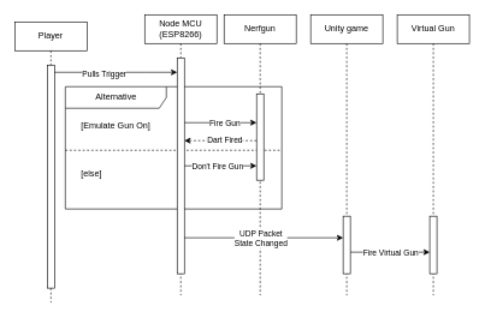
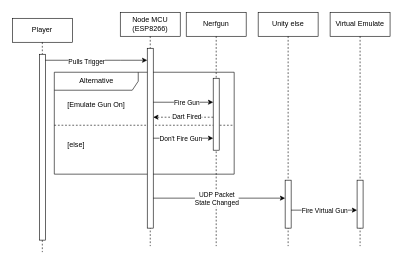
  <mxCell id="0" />
  <mxCell id="1" parent="0" />
  <mxCell id="2" value="Alternative" style="shape=umlFrame;tabWidth=110;tabHeight=30;tabPosition=left;html=1;boundedLbl=1;labelInHeader=1;width=140;height=30;" vertex="1" parent="1"><mxGeometry x="90" y="120" width="300" height="170" as="geometry" /></mxCell>
  <mxCell id="3" value="[Emulate Gun On]" style="text" vertex="1" parent="2"><mxGeometry width="100" height="20" relative="1" as="geometry"><mxPoint x="20" y="40" as="offset" /></mxGeometry></mxCell>
  <mxCell id="4" value="[else]" style="line;strokeWidth=1;dashed=1;labelPosition=center;verticalLabelPosition=bottom;align=left;verticalAlign=top;spacingLeft=20;spacingTop=15;" vertex="1" parent="2"><mxGeometry y="85.0" width="300" height="6.8" as="geometry" /></mxCell>
  <mxCell id="5" value="Node MCU (ESP8266)" style="shape=umlLifeline;perimeter=lifelinePerimeter;whiteSpace=wrap;html=1;container=1;collapsible=0;recursiveResize=0;outlineConnect=0;" vertex="1" parent="1"><mxGeometry x="200" y="20" width="100" height="390" as="geometry" /></mxCell>
  <mxCell id="6" value="" style="html=1;points=[];perimeter=orthogonalPerimeter;" vertex="1" parent="5"><mxGeometry x="45" y="60" width="10" height="300" as="geometry" /></mxCell>
- <mxCell id="7" value="Unity game" style="shape=umlLifeline;perimeter=lifelinePerimeter;whiteSpace=wrap;html=1;container=1;collapsible=0;recursiveResize=0;outlineConnect=0;" vertex="1" parent="1"><mxGeometry x="430" y="20" width="100" height="390" as="geometry" /></mxCell>
+ <mxCell id="7" value="Unity else" style="shape=umlLifeline;perimeter=lifelinePerimeter;whiteSpace=wrap;html=1;container=1;collapsible=0;recursiveResize=0;outlineConnect=0;" vertex="1" parent="1"><mxGeometry x="430" y="20" width="100" height="390" as="geometry" /></mxCell>
  <mxCell id="8" value="" style="html=1;points=[];perimeter=orthogonalPerimeter;" vertex="1" parent="7"><mxGeometry x="45" y="280" width="10" height="80" as="geometry" /></mxCell>
- <mxCell id="9" value="Virtual Gun" style="shape=umlLifeline;perimeter=lifelinePerimeter;whiteSpace=wrap;html=1;container=1;collapsible=0;recursiveResize=0;outlineConnect=0;" vertex="1" parent="1"><mxGeometry x="550" y="20" width="100" height="390" as="geometry" /></mxCell>
+ <mxCell id="9" value="Virtual Emulate" style="shape=umlLifeline;perimeter=lifelinePerimeter;whiteSpace=wrap;html=1;container=1;collapsible=0;recursiveResize=0;outlineConnect=0;" vertex="1" parent="1"><mxGeometry x="550" y="20" width="100" height="390" as="geometry" /></mxCell>
  <mxCell id="10" value="" style="html=1;points=[];perimeter=orthogonalPerimeter;" vertex="1" parent="9"><mxGeometry x="45" y="280" width="10" height="80" as="geometry" /></mxCell>
  <mxCell id="11" value="Player" style="shape=umlLifeline;perimeter=lifelinePerimeter;whiteSpace=wrap;html=1;container=1;collapsible=0;recursiveResize=0;outlineConnect=0;" vertex="1" parent="1"><mxGeometry x="20" y="30" width="100" height="390" as="geometry" /></mxCell>
  <mxCell id="12" value="" style="html=1;points=[];perimeter=orthogonalPerimeter;" vertex="1" parent="11"><mxGeometry x="45" y="60" width="10" height="310" as="geometry" /></mxCell>
  <mxCell id="13" value="Nerfgun" style="shape=umlLifeline;perimeter=lifelinePerimeter;whiteSpace=wrap;html=1;container=1;collapsible=0;recursiveResize=0;outlineConnect=0;" vertex="1" parent="1"><mxGeometry x="310" y="20" width="100" height="390" as="geometry" /></mxCell>
  <mxCell id="14" value="" style="html=1;points=[];perimeter=orthogonalPerimeter;" vertex="1" parent="13"><mxGeometry x="45" y="110" width="10" height="120" as="geometry" /></mxCell>
  <mxCell id="15" style="edgeStyle=orthogonalEdgeStyle;rounded=0;orthogonalLoop=1;jettySize=auto;html=1;" edge="1" parent="1" source="12" target="6"><mxGeometry relative="1" as="geometry"><Array as="points"><mxPoint x="200" y="100" /><mxPoint x="200" y="100" /></Array></mxGeometry></mxCell>
  <mxCell id="16" value="Pulls Trigger" style="edgeLabel;html=1;align=center;verticalAlign=middle;resizable=0;points=[];" vertex="1" connectable="0" parent="15"><mxGeometry x="-0.369" y="-1" relative="1" as="geometry"><mxPoint x="14" as="offset" /></mxGeometry></mxCell>
  <mxCell id="17" style="edgeStyle=orthogonalEdgeStyle;rounded=0;orthogonalLoop=1;jettySize=auto;html=1;" edge="1" parent="1" source="6" target="14"><mxGeometry relative="1" as="geometry"><Array as="points"><mxPoint x="310" y="170" /><mxPoint x="310" y="170" /></Array></mxGeometry></mxCell>
  <mxCell id="18" value="Fire Gun" style="edgeLabel;html=1;align=center;verticalAlign=middle;resizable=0;points=[];" vertex="1" connectable="0" parent="17"><mxGeometry x="0.183" relative="1" as="geometry"><mxPoint x="-4" as="offset" /></mxGeometry></mxCell>
  <mxCell id="19" style="edgeStyle=orthogonalEdgeStyle;rounded=0;orthogonalLoop=1;jettySize=auto;html=1;" edge="1" parent="1" source="6" target="14"><mxGeometry relative="1" as="geometry"><Array as="points"><mxPoint x="310" y="230" /><mxPoint x="310" y="230" /></Array></mxGeometry></mxCell>
  <mxCell id="20" value="Don't Fire Gun" style="edgeLabel;html=1;align=center;verticalAlign=middle;resizable=0;points=[];" vertex="1" connectable="0" parent="19"><mxGeometry x="0.088" relative="1" as="geometry"><mxPoint x="-9" as="offset" /></mxGeometry></mxCell>
  <mxCell id="21" style="edgeStyle=orthogonalEdgeStyle;rounded=0;orthogonalLoop=1;jettySize=auto;html=1;dashed=1;" edge="1" parent="1" source="14" target="6"><mxGeometry relative="1" as="geometry"><Array as="points"><mxPoint x="330" y="195" /><mxPoint x="330" y="195" /></Array></mxGeometry></mxCell>
  <mxCell id="22" value="Dart Fired" style="edgeLabel;html=1;align=center;verticalAlign=middle;resizable=0;points=[];" vertex="1" connectable="0" parent="21"><mxGeometry x="-0.107" y="-2" relative="1" as="geometry"><mxPoint as="offset" /></mxGeometry></mxCell>
  <mxCell id="23" style="edgeStyle=orthogonalEdgeStyle;rounded=0;orthogonalLoop=1;jettySize=auto;html=1;" edge="1" parent="1" source="6" target="8"><mxGeometry relative="1" as="geometry"><Array as="points"><mxPoint x="370" y="330" /><mxPoint x="370" y="330" /></Array></mxGeometry></mxCell>
  <mxCell id="24" value="UDP Packet&lt;br&gt;State Changed" style="edgeLabel;html=1;align=center;verticalAlign=middle;resizable=0;points=[];" vertex="1" connectable="0" parent="23"><mxGeometry x="0.131" relative="1" as="geometry"><mxPoint x="-19" as="offset" /></mxGeometry></mxCell>
  <mxCell id="25" style="edgeStyle=orthogonalEdgeStyle;rounded=0;orthogonalLoop=1;jettySize=auto;html=1;" edge="1" parent="1" source="8" target="10"><mxGeometry relative="1" as="geometry"><Array as="points"><mxPoint x="540" y="350" /><mxPoint x="540" y="350" /></Array></mxGeometry></mxCell>
  <mxCell id="26" value="Fire Virtual Gun" style="edgeLabel;html=1;align=center;verticalAlign=middle;resizable=0;points=[];" vertex="1" connectable="0" parent="25"><mxGeometry x="0.127" relative="1" as="geometry"><mxPoint x="-7" as="offset" /></mxGeometry></mxCell>
